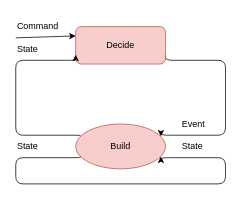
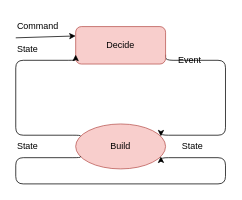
  <mxCell id="0" />
  <mxCell id="1" parent="0" />
  <mxCell id="2" style="edgeStyle=orthogonalEdgeStyle;html=1;entryX=1;entryY=0.25;entryDx=0;entryDy=0;exitX=1;exitY=0.75;exitDx=0;exitDy=0;" edge="1" parent="1" source="3" target="5"><mxGeometry relative="1" as="geometry"><Array as="points"><mxPoint x="300" y="80" /><mxPoint x="300" y="180" /></Array></mxGeometry></mxCell>
  <mxCell id="3" value="Decide" style="rounded=1;whiteSpace=wrap;html=1;fillColor=#f8cecc;strokeColor=#b85450;" parent="1" vertex="1"><mxGeometry x="100" y="35" width="120" height="50" as="geometry" /></mxCell>
  <mxCell id="4" style="edgeStyle=orthogonalEdgeStyle;html=1;entryX=0;entryY=0.75;entryDx=0;entryDy=0;exitX=0;exitY=0.25;exitDx=0;exitDy=0;" edge="1" parent="1" source="5" target="3"><mxGeometry relative="1" as="geometry"><Array as="points"><mxPoint x="20" y="180" /><mxPoint x="20" y="80" /></Array></mxGeometry></mxCell>
  <mxCell id="5" value="Build" style="ellipse;whiteSpace=wrap;html=1;fillColor=#f8cecc;strokeColor=#b85450;" parent="1" vertex="1"><mxGeometry x="100" y="165" width="120" height="60" as="geometry" /></mxCell>
  <mxCell id="6" style="edgeStyle=orthogonalEdgeStyle;html=1;exitX=0;exitY=0.75;exitDx=0;exitDy=0;entryX=1;entryY=0.75;entryDx=0;entryDy=0;" edge="1" parent="1" source="5" target="5"><mxGeometry relative="1" as="geometry"><mxPoint x="120" y="135" as="targetPoint" /><Array as="points"><mxPoint x="20" y="210" /><mxPoint x="20" y="245" /><mxPoint x="300" y="245" /><mxPoint x="300" y="210" /></Array></mxGeometry></mxCell>
  <mxCell id="7" value="State" style="text;html=1;strokeColor=none;fillColor=none;align=left;verticalAlign=middle;whiteSpace=wrap;rounded=0;" vertex="1" parent="1"><mxGeometry x="20" y="180" width="60" height="30" as="geometry" /></mxCell>
  <mxCell id="8" value="" style="endArrow=classic;html=1;entryX=0;entryY=0.25;entryDx=0;entryDy=0;" edge="1" parent="1" target="3"><mxGeometry width="50" height="50" relative="1" as="geometry"><mxPoint x="20" y="50" as="sourcePoint" /><mxPoint x="280" y="125" as="targetPoint" /></mxGeometry></mxCell>
  <mxCell id="9" value="State" style="text;html=1;strokeColor=none;fillColor=none;align=left;verticalAlign=middle;whiteSpace=wrap;rounded=0;" vertex="1" parent="1"><mxGeometry x="20" y="50" width="60" height="30" as="geometry" /></mxCell>
  <mxCell id="10" value="Command" style="text;html=1;strokeColor=none;fillColor=none;align=left;verticalAlign=middle;whiteSpace=wrap;rounded=0;" vertex="1" parent="1"><mxGeometry x="20" y="20" width="60" height="30" as="geometry" /></mxCell>
  <mxCell id="11" value="State" style="text;html=1;strokeColor=none;fillColor=none;align=left;verticalAlign=middle;whiteSpace=wrap;rounded=0;" vertex="1" parent="1"><mxGeometry x="240" y="180" width="60" height="30" as="geometry" /></mxCell>
- <mxCell id="12" value="Event" style="text;html=1;strokeColor=none;fillColor=none;align=left;verticalAlign=middle;whiteSpace=wrap;rounded=0;" vertex="1" parent="1"><mxGeometry x="240" y="150" width="60" height="30" as="geometry" /></mxCell>
+ <mxCell id="12" value="Event" style="text;html=1;strokeColor=none;fillColor=none;align=left;verticalAlign=middle;whiteSpace=wrap;rounded=0;" vertex="1" parent="1"><mxGeometry x="235" y="65" width="60" height="30" as="geometry" /></mxCell>
